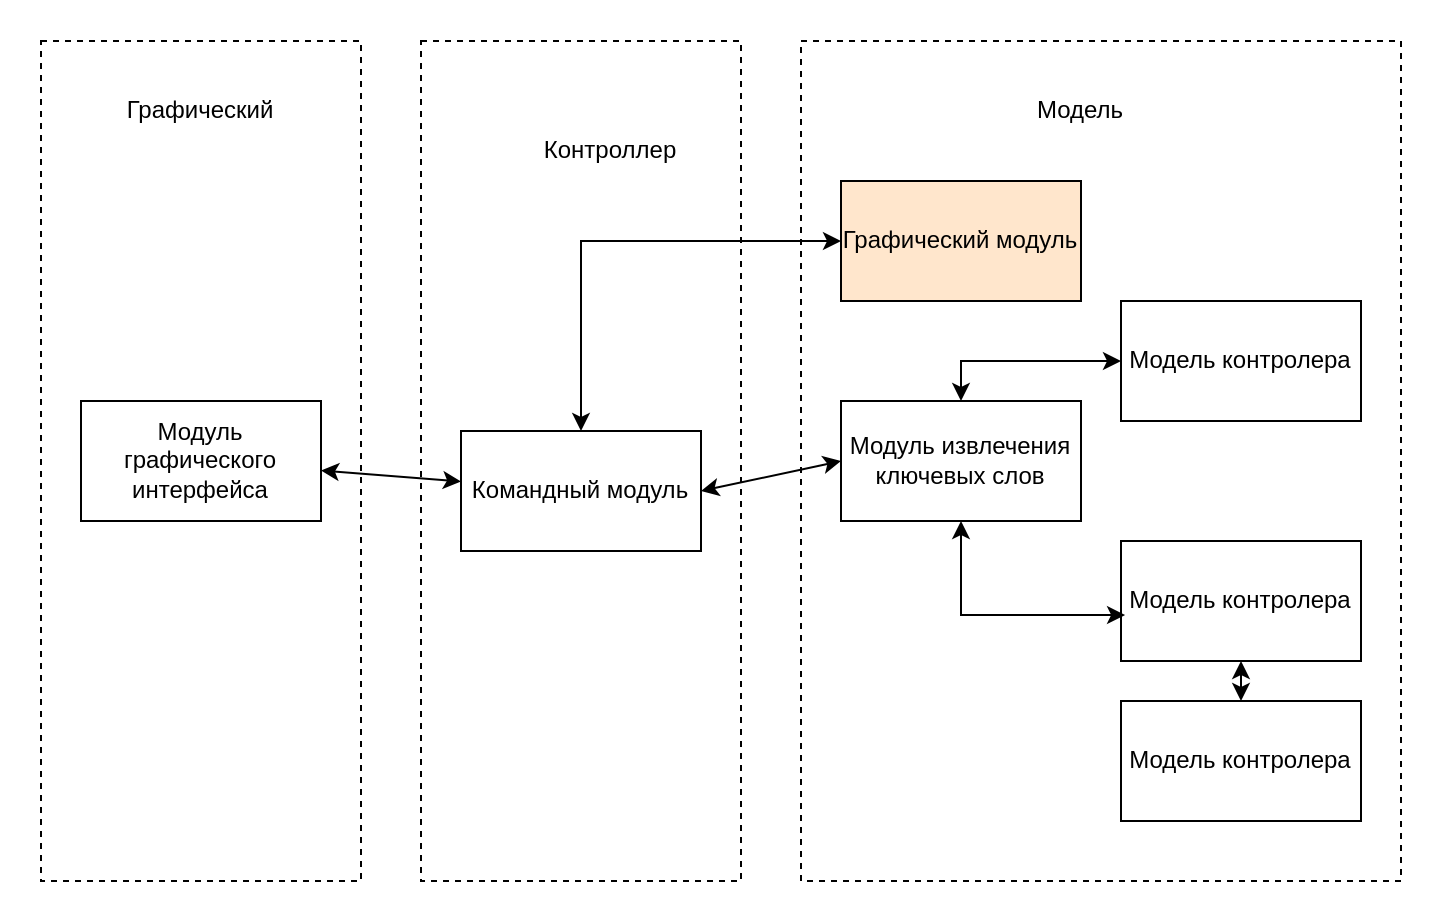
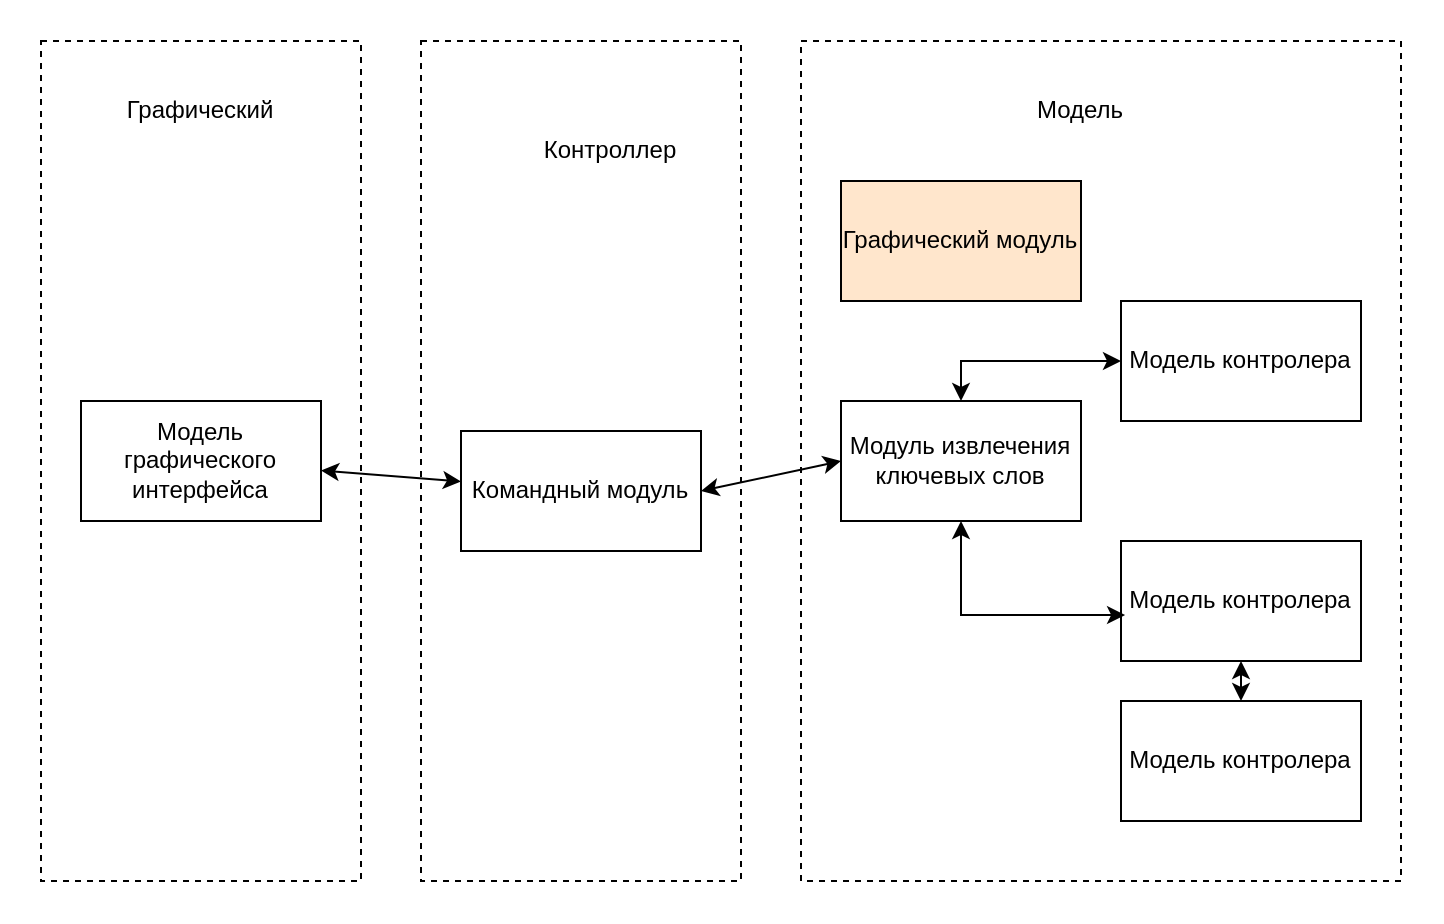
  <mxCell id="0" />
  <mxCell id="1" parent="0" />
  <mxCell id="2" value="" style="rounded=0;whiteSpace=wrap;html=1;dashed=1;" vertex="1" parent="1"><mxGeometry x="20" y="20" width="160" height="420" as="geometry" /></mxCell>
  <mxCell id="3" value="Графический" style="text;html=1;strokeColor=none;fillColor=none;align=center;verticalAlign=middle;whiteSpace=wrap;rounded=0;dashed=1;" vertex="1" parent="1"><mxGeometry x="70" y="40" width="60" height="30" as="geometry" /></mxCell>
- <mxCell id="4" value="Модуль графического интерфейса" style="rounded=0;whiteSpace=wrap;html=1;" vertex="1" parent="1"><mxGeometry x="40" y="200" width="120" height="60" as="geometry" /></mxCell>
+ <mxCell id="4" value="Модель графического интерфейса" style="rounded=0;whiteSpace=wrap;html=1;" vertex="1" parent="1"><mxGeometry x="40" y="200" width="120" height="60" as="geometry" /></mxCell>
  <mxCell id="5" value="" style="rounded=0;whiteSpace=wrap;html=1;dashed=1;" vertex="1" parent="1"><mxGeometry x="210" y="20" width="160" height="420" as="geometry" /></mxCell>
  <mxCell id="6" value="" style="rounded=0;whiteSpace=wrap;html=1;dashed=1;" vertex="1" parent="1"><mxGeometry x="400" y="20" width="300" height="420" as="geometry" /></mxCell>
  <mxCell id="7" value="Контроллер" style="text;html=1;strokeColor=none;fillColor=none;align=center;verticalAlign=middle;whiteSpace=wrap;rounded=0;dashed=1;" vertex="1" parent="1"><mxGeometry x="275" y="60" width="60" height="30" as="geometry" /></mxCell>
  <mxCell id="8" value="Командный модуль" style="rounded=0;whiteSpace=wrap;html=1;" vertex="1" parent="1"><mxGeometry x="230" y="215" width="120" height="60" as="geometry" /></mxCell>
  <mxCell id="9" value="" style="endArrow=classic;startArrow=classic;html=1;rounded=0;" edge="1" parent="1" source="4" target="8"><mxGeometry width="50" height="50" relative="1" as="geometry"><mxPoint x="580" y="340" as="sourcePoint" /><mxPoint x="630" y="290" as="targetPoint" /></mxGeometry></mxCell>
  <mxCell id="10" value="Модель" style="text;html=1;strokeColor=none;fillColor=none;align=center;verticalAlign=middle;whiteSpace=wrap;rounded=0;dashed=1;" vertex="1" parent="1"><mxGeometry x="510" y="40" width="60" height="30" as="geometry" /></mxCell>
  <mxCell id="11" value="Модуль извлечения ключевых слов" style="rounded=0;whiteSpace=wrap;html=1;" vertex="1" parent="1"><mxGeometry x="420" y="200" width="120" height="60" as="geometry" /></mxCell>
  <mxCell id="12" value="" style="endArrow=classic;startArrow=classic;html=1;rounded=0;exitX=1;exitY=0.5;exitDx=0;exitDy=0;entryX=0;entryY=0.5;entryDx=0;entryDy=0;" edge="1" parent="1" source="8" target="11"><mxGeometry width="50" height="50" relative="1" as="geometry"><mxPoint x="580" y="340" as="sourcePoint" /><mxPoint x="630" y="290" as="targetPoint" /></mxGeometry></mxCell>
  <mxCell id="13" value="Графический модуль" style="rounded=0;whiteSpace=wrap;html=1;fillColor=#ffe6cc;" vertex="1" parent="1"><mxGeometry x="420" y="90" width="120" height="60" as="geometry" /></mxCell>
- <mxCell id="14" value="" style="endArrow=classic;startArrow=classic;html=1;rounded=0;exitX=0.5;exitY=0;exitDx=0;exitDy=0;entryX=0;entryY=0.5;entryDx=0;entryDy=0;" edge="1" parent="1" source="8" target="13"><mxGeometry width="50" height="50" relative="1" as="geometry"><mxPoint x="580" y="330" as="sourcePoint" /><mxPoint x="630" y="280" as="targetPoint" /><Array as="points"><mxPoint x="290" y="120" /></Array></mxGeometry></mxCell>
  <mxCell id="15" value="Модель контролера" style="rounded=0;whiteSpace=wrap;html=1;" vertex="1" parent="1"><mxGeometry x="560" y="150" width="120" height="60" as="geometry" /></mxCell>
  <mxCell id="16" value="" style="endArrow=classic;startArrow=classic;html=1;rounded=0;exitX=0.5;exitY=0;exitDx=0;exitDy=0;entryX=0;entryY=0.5;entryDx=0;entryDy=0;" edge="1" parent="1" source="11" target="15"><mxGeometry width="50" height="50" relative="1" as="geometry"><mxPoint x="580" y="320" as="sourcePoint" /><mxPoint x="630" y="270" as="targetPoint" /><Array as="points"><mxPoint x="480" y="180" /></Array></mxGeometry></mxCell>
  <mxCell id="17" value="Модель контролера" style="rounded=0;whiteSpace=wrap;html=1;" vertex="1" parent="1"><mxGeometry x="560" y="270" width="120" height="60" as="geometry" /></mxCell>
  <mxCell id="18" value="Модель контролера" style="rounded=0;whiteSpace=wrap;html=1;" vertex="1" parent="1"><mxGeometry x="560" y="350" width="120" height="60" as="geometry" /></mxCell>
  <mxCell id="19" value="" style="endArrow=classic;startArrow=classic;html=1;rounded=0;exitX=0.5;exitY=1;exitDx=0;exitDy=0;entryX=0.017;entryY=0.617;entryDx=0;entryDy=0;entryPerimeter=0;" edge="1" parent="1" source="11" target="17"><mxGeometry width="50" height="50" relative="1" as="geometry"><mxPoint x="580" y="330" as="sourcePoint" /><mxPoint x="630" y="280" as="targetPoint" /><Array as="points"><mxPoint x="480" y="307" /></Array></mxGeometry></mxCell>
  <mxCell id="20" value="" style="endArrow=classic;startArrow=classic;html=1;rounded=0;entryX=0.5;entryY=1;entryDx=0;entryDy=0;exitX=0.5;exitY=0;exitDx=0;exitDy=0;" edge="1" parent="1" source="18" target="17"><mxGeometry width="50" height="50" relative="1" as="geometry"><mxPoint x="580" y="330" as="sourcePoint" /><mxPoint x="630" y="280" as="targetPoint" /></mxGeometry></mxCell>
